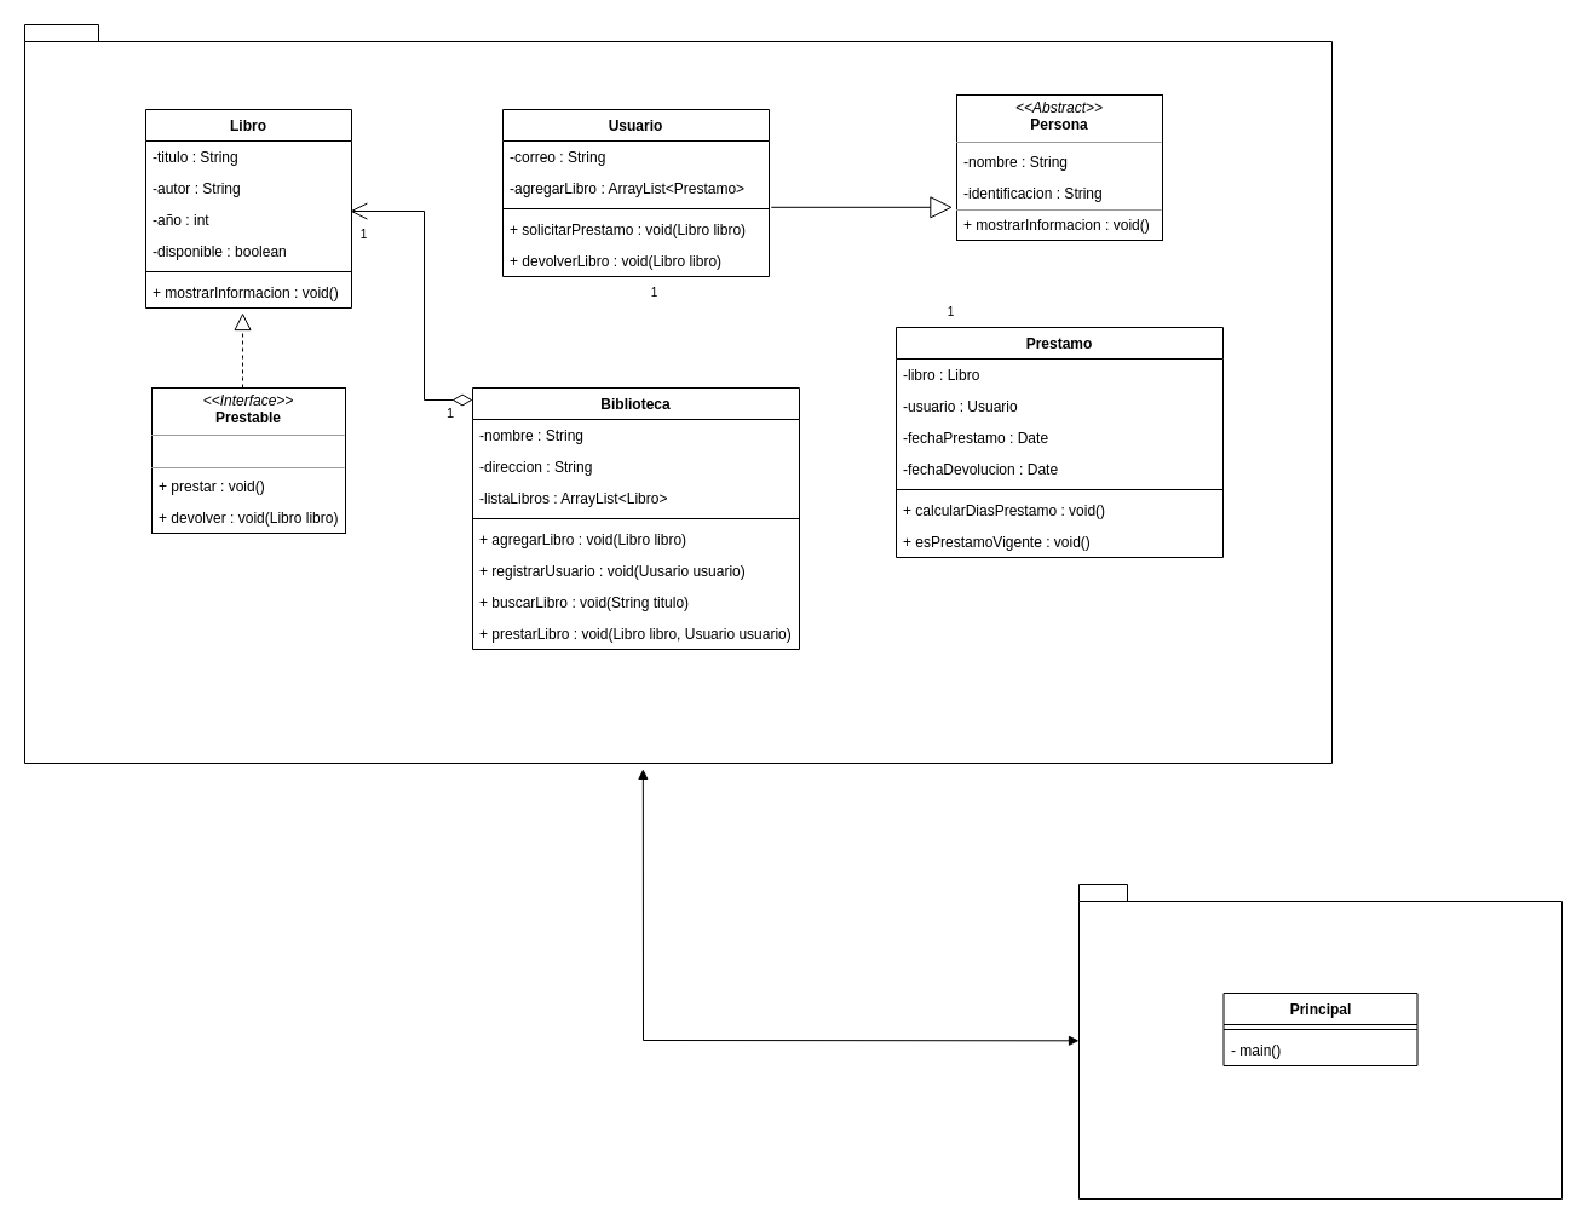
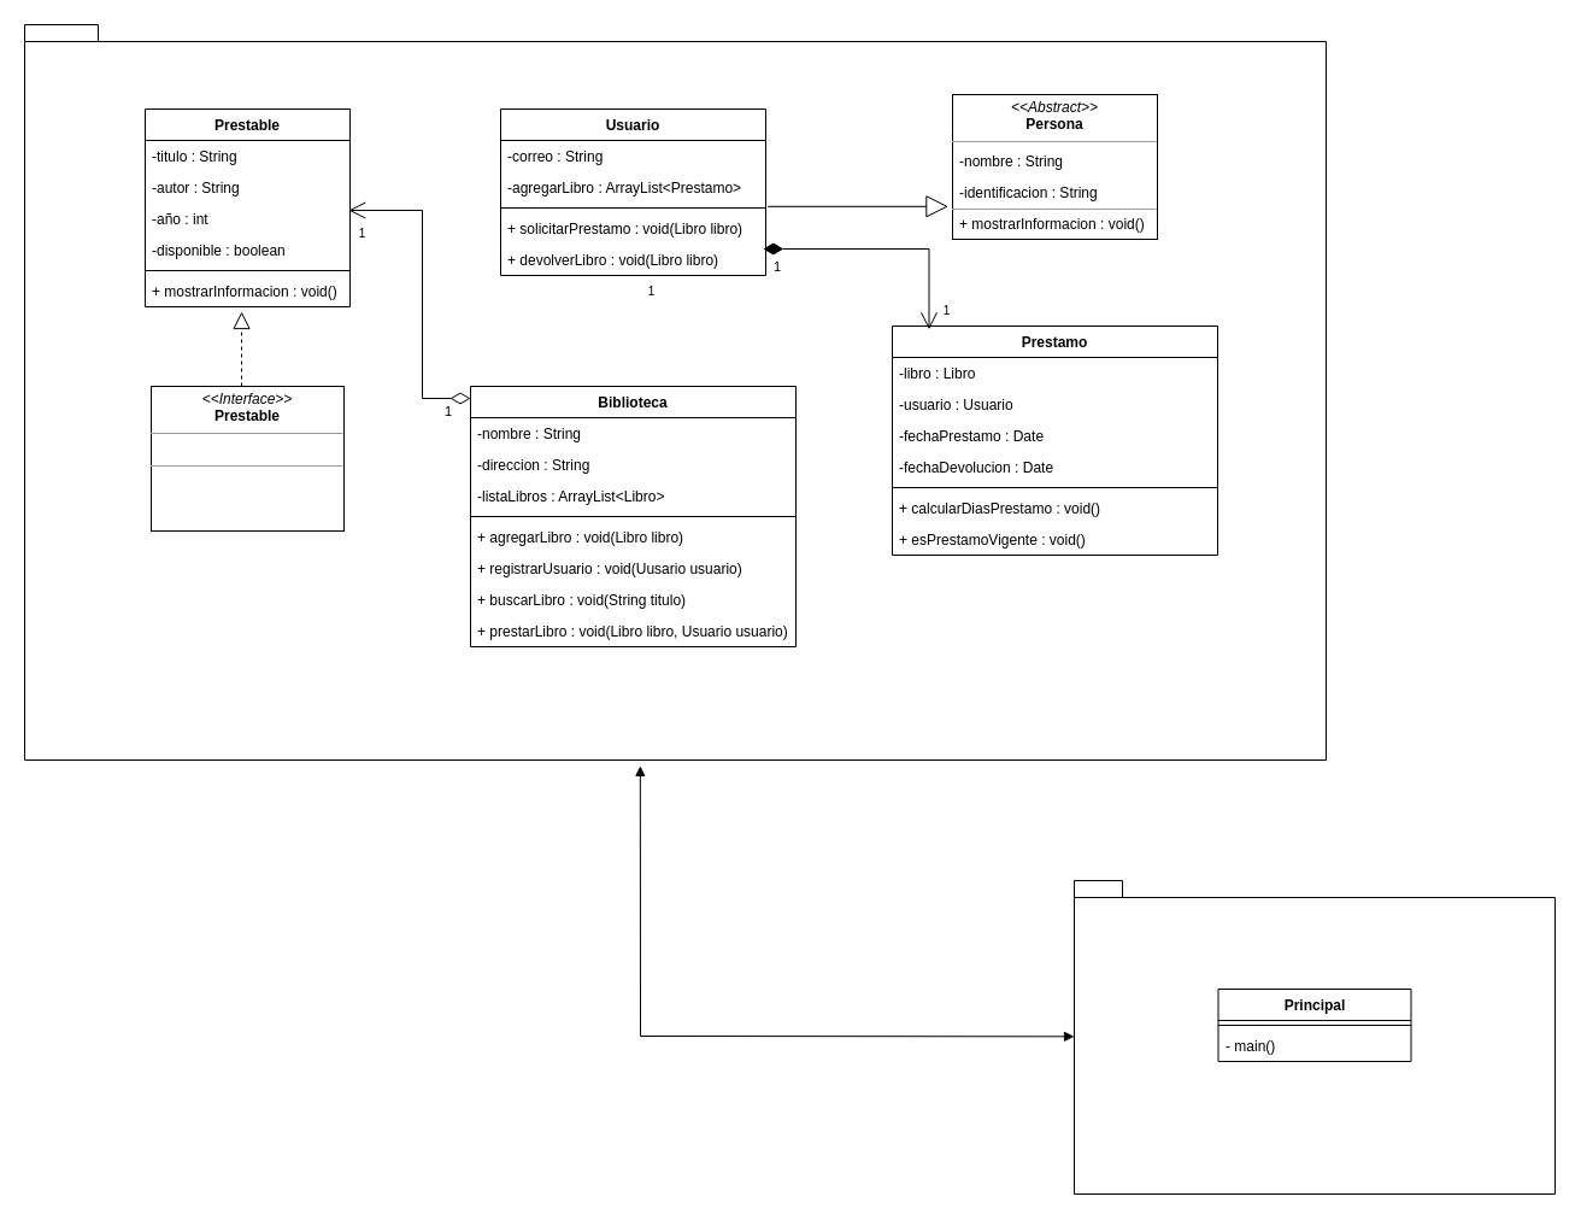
  <mxCell id="0" />
  <mxCell id="1" parent="0" />
  <mxCell id="2" value="" style="shape=folder;fontStyle=1;spacingTop=10;tabWidth=40;tabHeight=14;tabPosition=left;html=1;whiteSpace=wrap;" vertex="1" parent="1"><mxGeometry x="20" y="20" width="1080" height="610" as="geometry" /></mxCell>
  <mxCell id="3" value="Biblioteca" style="swimlane;fontStyle=1;align=center;verticalAlign=top;childLayout=stackLayout;horizontal=1;startSize=26;horizontalStack=0;resizeParent=1;resizeParentMax=0;resizeLast=0;collapsible=1;marginBottom=0;whiteSpace=wrap;html=1;" vertex="1" parent="1"><mxGeometry x="390" y="320" width="270" height="216" as="geometry" /></mxCell>
  <mxCell id="4" value="1" style="endArrow=open;html=1;endSize=12;startArrow=diamondThin;startSize=14;startFill=0;edgeStyle=orthogonalEdgeStyle;align=left;verticalAlign=bottom;rounded=0;entryX=0.993;entryY=0.231;entryDx=0;entryDy=0;entryPerimeter=0;" edge="1" parent="3" target="30"><mxGeometry x="-0.818" y="20" relative="1" as="geometry"><mxPoint y="10" as="sourcePoint" /><mxPoint x="200" y="10" as="targetPoint" /><Array as="points"><mxPoint x="-40" y="10" /><mxPoint x="-40" y="-146" /></Array><mxPoint as="offset" /></mxGeometry></mxCell>
  <mxCell id="5" value="-nombre : String" style="text;strokeColor=none;fillColor=none;align=left;verticalAlign=top;spacingLeft=4;spacingRight=4;overflow=hidden;rotatable=0;points=[[0,0.5],[1,0.5]];portConstraint=eastwest;whiteSpace=wrap;html=1;" vertex="1" parent="3"><mxGeometry y="26" width="270" height="26" as="geometry" /></mxCell>
  <mxCell id="6" value="-direccion : String" style="text;strokeColor=none;fillColor=none;align=left;verticalAlign=top;spacingLeft=4;spacingRight=4;overflow=hidden;rotatable=0;points=[[0,0.5],[1,0.5]];portConstraint=eastwest;whiteSpace=wrap;html=1;" vertex="1" parent="3"><mxGeometry y="52" width="270" height="26" as="geometry" /></mxCell>
  <mxCell id="7" value="-listaLibros : ArrayList&amp;lt;Libro&amp;gt;" style="text;strokeColor=none;fillColor=none;align=left;verticalAlign=top;spacingLeft=4;spacingRight=4;overflow=hidden;rotatable=0;points=[[0,0.5],[1,0.5]];portConstraint=eastwest;whiteSpace=wrap;html=1;" vertex="1" parent="3"><mxGeometry y="78" width="270" height="26" as="geometry" /></mxCell>
  <mxCell id="8" value="" style="line;strokeWidth=1;fillColor=none;align=left;verticalAlign=middle;spacingTop=-1;spacingLeft=3;spacingRight=3;rotatable=0;labelPosition=right;points=[];portConstraint=eastwest;strokeColor=inherit;" vertex="1" parent="3"><mxGeometry y="104" width="270" height="8" as="geometry" /></mxCell>
  <mxCell id="9" value="+ agregarLibro : void(Libro libro)" style="text;strokeColor=none;fillColor=none;align=left;verticalAlign=top;spacingLeft=4;spacingRight=4;overflow=hidden;rotatable=0;points=[[0,0.5],[1,0.5]];portConstraint=eastwest;whiteSpace=wrap;html=1;" vertex="1" parent="3"><mxGeometry y="112" width="270" height="26" as="geometry" /></mxCell>
  <mxCell id="10" value="+ registrarUsuario : void(Uusario usuario)" style="text;strokeColor=none;fillColor=none;align=left;verticalAlign=top;spacingLeft=4;spacingRight=4;overflow=hidden;rotatable=0;points=[[0,0.5],[1,0.5]];portConstraint=eastwest;whiteSpace=wrap;html=1;" vertex="1" parent="3"><mxGeometry y="138" width="270" height="26" as="geometry" /></mxCell>
  <mxCell id="11" value="+ buscarLibro : void(String titulo)" style="text;strokeColor=none;fillColor=none;align=left;verticalAlign=top;spacingLeft=4;spacingRight=4;overflow=hidden;rotatable=0;points=[[0,0.5],[1,0.5]];portConstraint=eastwest;whiteSpace=wrap;html=1;" vertex="1" parent="3"><mxGeometry y="164" width="270" height="26" as="geometry" /></mxCell>
  <mxCell id="12" value="+ prestarLibro : void(Libro libro, Usuario usuario)" style="text;strokeColor=none;fillColor=none;align=left;verticalAlign=top;spacingLeft=4;spacingRight=4;overflow=hidden;rotatable=0;points=[[0,0.5],[1,0.5]];portConstraint=eastwest;whiteSpace=wrap;html=1;" vertex="1" parent="3"><mxGeometry y="190" width="270" height="26" as="geometry" /></mxCell>
  <mxCell id="13" value="&lt;p style=&quot;margin:0px;margin-top:4px;text-align:center;&quot;&gt;&lt;i&gt;&amp;lt;&amp;lt;Abstract&amp;gt;&amp;gt;&lt;/i&gt;&lt;br&gt;&lt;b&gt;Persona&lt;/b&gt;&lt;/p&gt;&lt;hr size=&quot;1&quot;&gt;&lt;p style=&quot;margin:0px;margin-left:4px;&quot;&gt;&lt;br&gt;&lt;/p&gt;&lt;p style=&quot;margin:0px;margin-left:4px;&quot;&gt;&lt;br&gt;&lt;/p&gt;&lt;p style=&quot;margin:0px;margin-left:4px;&quot;&gt;&lt;br&gt;&lt;/p&gt;&lt;hr size=&quot;1&quot;&gt;&lt;p style=&quot;margin:0px;margin-left:4px;&quot;&gt;&lt;br&gt;&lt;/p&gt;" style="verticalAlign=top;align=left;overflow=fill;fontSize=12;fontFamily=Helvetica;html=1;whiteSpace=wrap;" vertex="1" parent="1"><mxGeometry x="790" y="78" width="170" height="120" as="geometry" /></mxCell>
  <mxCell id="14" value="-identificacion : String" style="text;strokeColor=none;fillColor=none;align=left;verticalAlign=top;spacingLeft=4;spacingRight=4;overflow=hidden;rotatable=0;points=[[0,0.5],[1,0.5]];portConstraint=eastwest;whiteSpace=wrap;html=1;" vertex="1" parent="1"><mxGeometry x="790" y="146" width="170" height="26" as="geometry" /></mxCell>
  <mxCell id="15" value="-nombre : String" style="text;strokeColor=none;fillColor=none;align=left;verticalAlign=top;spacingLeft=4;spacingRight=4;overflow=hidden;rotatable=0;points=[[0,0.5],[1,0.5]];portConstraint=eastwest;whiteSpace=wrap;html=1;" vertex="1" parent="1"><mxGeometry x="790" y="120" width="170" height="26" as="geometry" /></mxCell>
  <mxCell id="16" value="+ mostrarInformacion : void()" style="text;strokeColor=none;fillColor=none;align=left;verticalAlign=top;spacingLeft=4;spacingRight=4;overflow=hidden;rotatable=0;points=[[0,0.5],[1,0.5]];portConstraint=eastwest;whiteSpace=wrap;html=1;" vertex="1" parent="1"><mxGeometry x="790" y="172" width="170" height="26" as="geometry" /></mxCell>
  <mxCell id="17" value="Usuario" style="swimlane;fontStyle=1;align=center;verticalAlign=top;childLayout=stackLayout;horizontal=1;startSize=26;horizontalStack=0;resizeParent=1;resizeParentMax=0;resizeLast=0;collapsible=1;marginBottom=0;whiteSpace=wrap;html=1;" vertex="1" parent="1"><mxGeometry x="415" y="90" width="220" height="138" as="geometry" /></mxCell>
  <mxCell id="18" value="-correo : String" style="text;strokeColor=none;fillColor=none;align=left;verticalAlign=top;spacingLeft=4;spacingRight=4;overflow=hidden;rotatable=0;points=[[0,0.5],[1,0.5]];portConstraint=eastwest;whiteSpace=wrap;html=1;" vertex="1" parent="17"><mxGeometry y="26" width="220" height="26" as="geometry" /></mxCell>
  <mxCell id="19" value="-agregarLibro : ArrayList&amp;lt;Prestamo&amp;gt;" style="text;strokeColor=none;fillColor=none;align=left;verticalAlign=top;spacingLeft=4;spacingRight=4;overflow=hidden;rotatable=0;points=[[0,0.5],[1,0.5]];portConstraint=eastwest;whiteSpace=wrap;html=1;" vertex="1" parent="17"><mxGeometry y="52" width="220" height="26" as="geometry" /></mxCell>
  <mxCell id="20" value="" style="line;strokeWidth=1;fillColor=none;align=left;verticalAlign=middle;spacingTop=-1;spacingLeft=3;spacingRight=3;rotatable=0;labelPosition=right;points=[];portConstraint=eastwest;strokeColor=inherit;" vertex="1" parent="17"><mxGeometry y="78" width="220" height="8" as="geometry" /></mxCell>
  <mxCell id="21" value="+ solicitarPrestamo : void(Libro libro)" style="text;strokeColor=none;fillColor=none;align=left;verticalAlign=top;spacingLeft=4;spacingRight=4;overflow=hidden;rotatable=0;points=[[0,0.5],[1,0.5]];portConstraint=eastwest;whiteSpace=wrap;html=1;" vertex="1" parent="17"><mxGeometry y="86" width="220" height="26" as="geometry" /></mxCell>
  <mxCell id="22" value="+ devolverLibro : void(Libro libro)" style="text;strokeColor=none;fillColor=none;align=left;verticalAlign=top;spacingLeft=4;spacingRight=4;overflow=hidden;rotatable=0;points=[[0,0.5],[1,0.5]];portConstraint=eastwest;whiteSpace=wrap;html=1;" vertex="1" parent="17"><mxGeometry y="112" width="220" height="26" as="geometry" /></mxCell>
  <mxCell id="23" value="" style="endArrow=block;endSize=16;endFill=0;html=1;rounded=0;exitX=1.008;exitY=1.108;exitDx=0;exitDy=0;exitPerimeter=0;entryX=-0.021;entryY=-0.046;entryDx=0;entryDy=0;entryPerimeter=0;" edge="1" parent="1" source="19" target="16"><mxGeometry width="160" relative="1" as="geometry"><mxPoint x="220" y="360" as="sourcePoint" /><mxPoint x="380" y="360" as="targetPoint" /><Array as="points" /></mxGeometry></mxCell>
  <mxCell id="24" value="&lt;p style=&quot;margin:0px;margin-top:4px;text-align:center;&quot;&gt;&lt;i&gt;&amp;lt;&amp;lt;Interface&amp;gt;&amp;gt;&lt;/i&gt;&lt;br&gt;&lt;b&gt;Prestable&lt;/b&gt;&lt;/p&gt;&lt;hr size=&quot;1&quot;&gt;&lt;p style=&quot;margin:0px;margin-left:4px;&quot;&gt;&lt;br&gt;&lt;/p&gt;&lt;hr size=&quot;1&quot;&gt;&lt;p style=&quot;margin:0px;margin-left:4px;&quot;&gt;&lt;br&gt;&lt;/p&gt;" style="verticalAlign=top;align=left;overflow=fill;fontSize=12;fontFamily=Helvetica;html=1;whiteSpace=wrap;" vertex="1" parent="1"><mxGeometry x="125" y="320" width="160" height="120" as="geometry" /></mxCell>
- <mxCell id="25" value="+ prestar : void()" style="text;strokeColor=none;fillColor=none;align=left;verticalAlign=top;spacingLeft=4;spacingRight=4;overflow=hidden;rotatable=0;points=[[0,0.5],[1,0.5]];portConstraint=eastwest;whiteSpace=wrap;html=1;" vertex="1" parent="1"><mxGeometry x="125" y="388" width="160" height="26" as="geometry" /></mxCell>
- <mxCell id="26" value="+ devolver : void(Libro libro)" style="text;strokeColor=none;fillColor=none;align=left;verticalAlign=top;spacingLeft=4;spacingRight=4;overflow=hidden;rotatable=0;points=[[0,0.5],[1,0.5]];portConstraint=eastwest;whiteSpace=wrap;html=1;" vertex="1" parent="1"><mxGeometry x="125" y="414" width="160" height="26" as="geometry" /></mxCell>
- <mxCell id="27" value="Libro" style="swimlane;fontStyle=1;align=center;verticalAlign=top;childLayout=stackLayout;horizontal=1;startSize=26;horizontalStack=0;resizeParent=1;resizeParentMax=0;resizeLast=0;collapsible=1;marginBottom=0;whiteSpace=wrap;html=1;" vertex="1" parent="1"><mxGeometry x="120" y="90" width="170" height="164" as="geometry" /></mxCell>
+ <mxCell id="27" value="Prestable" style="swimlane;fontStyle=1;align=center;verticalAlign=top;childLayout=stackLayout;horizontal=1;startSize=26;horizontalStack=0;resizeParent=1;resizeParentMax=0;resizeLast=0;collapsible=1;marginBottom=0;whiteSpace=wrap;html=1;" vertex="1" parent="1"><mxGeometry x="120" y="90" width="170" height="164" as="geometry" /></mxCell>
  <mxCell id="28" value="-titulo : String" style="text;strokeColor=none;fillColor=none;align=left;verticalAlign=top;spacingLeft=4;spacingRight=4;overflow=hidden;rotatable=0;points=[[0,0.5],[1,0.5]];portConstraint=eastwest;whiteSpace=wrap;html=1;" vertex="1" parent="27"><mxGeometry y="26" width="170" height="26" as="geometry" /></mxCell>
  <mxCell id="29" value="-autor : String" style="text;strokeColor=none;fillColor=none;align=left;verticalAlign=top;spacingLeft=4;spacingRight=4;overflow=hidden;rotatable=0;points=[[0,0.5],[1,0.5]];portConstraint=eastwest;whiteSpace=wrap;html=1;" vertex="1" parent="27"><mxGeometry y="52" width="170" height="26" as="geometry" /></mxCell>
  <mxCell id="30" value="-año : int" style="text;strokeColor=none;fillColor=none;align=left;verticalAlign=top;spacingLeft=4;spacingRight=4;overflow=hidden;rotatable=0;points=[[0,0.5],[1,0.5]];portConstraint=eastwest;whiteSpace=wrap;html=1;" vertex="1" parent="27"><mxGeometry y="78" width="170" height="26" as="geometry" /></mxCell>
  <mxCell id="31" value="-disponible : boolean" style="text;strokeColor=none;fillColor=none;align=left;verticalAlign=top;spacingLeft=4;spacingRight=4;overflow=hidden;rotatable=0;points=[[0,0.5],[1,0.5]];portConstraint=eastwest;whiteSpace=wrap;html=1;" vertex="1" parent="27"><mxGeometry y="104" width="170" height="26" as="geometry" /></mxCell>
  <mxCell id="32" value="" style="line;strokeWidth=1;fillColor=none;align=left;verticalAlign=middle;spacingTop=-1;spacingLeft=3;spacingRight=3;rotatable=0;labelPosition=right;points=[];portConstraint=eastwest;strokeColor=inherit;" vertex="1" parent="27"><mxGeometry y="130" width="170" height="8" as="geometry" /></mxCell>
  <mxCell id="33" value="+ mostrarInformacion : void()" style="text;strokeColor=none;fillColor=none;align=left;verticalAlign=top;spacingLeft=4;spacingRight=4;overflow=hidden;rotatable=0;points=[[0,0.5],[1,0.5]];portConstraint=eastwest;whiteSpace=wrap;html=1;" vertex="1" parent="27"><mxGeometry y="138" width="170" height="26" as="geometry" /></mxCell>
  <mxCell id="34" value="Prestamo" style="swimlane;fontStyle=1;align=center;verticalAlign=top;childLayout=stackLayout;horizontal=1;startSize=26;horizontalStack=0;resizeParent=1;resizeParentMax=0;resizeLast=0;collapsible=1;marginBottom=0;whiteSpace=wrap;html=1;" vertex="1" parent="1"><mxGeometry x="740" y="270" width="270" height="190" as="geometry" /></mxCell>
  <mxCell id="35" value="-libro : Libro" style="text;strokeColor=none;fillColor=none;align=left;verticalAlign=top;spacingLeft=4;spacingRight=4;overflow=hidden;rotatable=0;points=[[0,0.5],[1,0.5]];portConstraint=eastwest;whiteSpace=wrap;html=1;" vertex="1" parent="34"><mxGeometry y="26" width="270" height="26" as="geometry" /></mxCell>
  <mxCell id="36" value="-usuario : Usuario" style="text;strokeColor=none;fillColor=none;align=left;verticalAlign=top;spacingLeft=4;spacingRight=4;overflow=hidden;rotatable=0;points=[[0,0.5],[1,0.5]];portConstraint=eastwest;whiteSpace=wrap;html=1;" vertex="1" parent="34"><mxGeometry y="52" width="270" height="26" as="geometry" /></mxCell>
  <mxCell id="37" value="-fechaPrestamo : Date" style="text;strokeColor=none;fillColor=none;align=left;verticalAlign=top;spacingLeft=4;spacingRight=4;overflow=hidden;rotatable=0;points=[[0,0.5],[1,0.5]];portConstraint=eastwest;whiteSpace=wrap;html=1;" vertex="1" parent="34"><mxGeometry y="78" width="270" height="26" as="geometry" /></mxCell>
  <mxCell id="38" value="-fechaDevolucion : Date" style="text;strokeColor=none;fillColor=none;align=left;verticalAlign=top;spacingLeft=4;spacingRight=4;overflow=hidden;rotatable=0;points=[[0,0.5],[1,0.5]];portConstraint=eastwest;whiteSpace=wrap;html=1;" vertex="1" parent="34"><mxGeometry y="104" width="270" height="26" as="geometry" /></mxCell>
  <mxCell id="39" value="" style="line;strokeWidth=1;fillColor=none;align=left;verticalAlign=middle;spacingTop=-1;spacingLeft=3;spacingRight=3;rotatable=0;labelPosition=right;points=[];portConstraint=eastwest;strokeColor=inherit;" vertex="1" parent="34"><mxGeometry y="130" width="270" height="8" as="geometry" /></mxCell>
  <mxCell id="40" value="+ calcularDiasPrestamo : void()" style="text;strokeColor=none;fillColor=none;align=left;verticalAlign=top;spacingLeft=4;spacingRight=4;overflow=hidden;rotatable=0;points=[[0,0.5],[1,0.5]];portConstraint=eastwest;whiteSpace=wrap;html=1;" vertex="1" parent="34"><mxGeometry y="138" width="270" height="26" as="geometry" /></mxCell>
  <mxCell id="41" value="+ esPrestamoVigente : void()" style="text;strokeColor=none;fillColor=none;align=left;verticalAlign=top;spacingLeft=4;spacingRight=4;overflow=hidden;rotatable=0;points=[[0,0.5],[1,0.5]];portConstraint=eastwest;whiteSpace=wrap;html=1;" vertex="1" parent="34"><mxGeometry y="164" width="270" height="26" as="geometry" /></mxCell>
  <mxCell id="42" value="" style="endArrow=block;dashed=1;endFill=0;endSize=12;html=1;rounded=0;entryX=0.471;entryY=1.154;entryDx=0;entryDy=0;entryPerimeter=0;" edge="1" parent="1" target="33"><mxGeometry width="160" relative="1" as="geometry"><mxPoint x="200" y="320" as="sourcePoint" /><mxPoint x="200" y="250" as="targetPoint" /></mxGeometry></mxCell>
  <mxCell id="43" value="&lt;span style=&quot;font-weight: 400;&quot;&gt;&lt;font style=&quot;font-size: 10px;&quot;&gt;1&lt;/font&gt;&lt;/span&gt;" style="text;align=center;fontStyle=1;verticalAlign=middle;spacingLeft=3;spacingRight=3;strokeColor=none;rotatable=0;points=[[0,0.5],[1,0.5]];portConstraint=eastwest;html=1;" vertex="1" parent="1"><mxGeometry x="260" y="180" width="80" height="26" as="geometry" /></mxCell>
  <mxCell id="44" value="&lt;span style=&quot;font-weight: 400;&quot;&gt;&lt;font style=&quot;font-size: 10px;&quot;&gt;1&lt;/font&gt;&lt;/span&gt;" style="text;align=center;fontStyle=1;verticalAlign=middle;spacingLeft=3;spacingRight=3;strokeColor=none;rotatable=0;points=[[0,0.5],[1,0.5]];portConstraint=eastwest;html=1;" vertex="1" parent="1"><mxGeometry x="500" y="228" width="80" height="26" as="geometry" /></mxCell>
+ <mxCell id="45" value="1" style="endArrow=open;html=1;endSize=12;startArrow=diamondThin;startSize=14;startFill=1;edgeStyle=orthogonalEdgeStyle;align=left;verticalAlign=bottom;rounded=0;exitX=0.99;exitY=0.154;exitDx=0;exitDy=0;exitPerimeter=0;entryX=0.113;entryY=0.015;entryDx=0;entryDy=0;entryPerimeter=0;" edge="1" parent="1" source="22" target="34"><mxGeometry x="-0.93" y="-24" relative="1" as="geometry"><mxPoint x="670" y="200" as="sourcePoint" /><mxPoint x="830" y="270" as="targetPoint" /><Array as="points"><mxPoint x="770" y="206" /></Array><mxPoint as="offset" /></mxGeometry></mxCell>
  <mxCell id="46" value="&lt;span style=&quot;font-weight: 400;&quot;&gt;&lt;font style=&quot;font-size: 10px;&quot;&gt;1&lt;/font&gt;&lt;/span&gt;" style="text;align=center;fontStyle=1;verticalAlign=middle;spacingLeft=3;spacingRight=3;strokeColor=none;rotatable=0;points=[[0,0.5],[1,0.5]];portConstraint=eastwest;html=1;" vertex="1" parent="1"><mxGeometry x="770" y="244" width="30" height="26" as="geometry" /></mxCell>
  <mxCell id="47" value="" style="shape=folder;fontStyle=1;spacingTop=10;tabWidth=40;tabHeight=14;tabPosition=left;html=1;whiteSpace=wrap;" vertex="1" parent="1"><mxGeometry x="891" y="730" width="399" height="260" as="geometry" /></mxCell>
  <mxCell id="48" value="Principal" style="swimlane;fontStyle=1;align=center;verticalAlign=top;childLayout=stackLayout;horizontal=1;startSize=26;horizontalStack=0;resizeParent=1;resizeParentMax=0;resizeLast=0;collapsible=1;marginBottom=0;whiteSpace=wrap;html=1;" vertex="1" parent="1"><mxGeometry x="1010.5" y="820" width="160" height="60" as="geometry" /></mxCell>
  <mxCell id="49" value="" style="line;strokeWidth=1;fillColor=none;align=left;verticalAlign=middle;spacingTop=-1;spacingLeft=3;spacingRight=3;rotatable=0;labelPosition=right;points=[];portConstraint=eastwest;strokeColor=inherit;" vertex="1" parent="48"><mxGeometry y="26" width="160" height="8" as="geometry" /></mxCell>
  <mxCell id="50" value="- main()" style="text;strokeColor=none;fillColor=none;align=left;verticalAlign=top;spacingLeft=4;spacingRight=4;overflow=hidden;rotatable=0;points=[[0,0.5],[1,0.5]];portConstraint=eastwest;whiteSpace=wrap;html=1;" vertex="1" parent="48"><mxGeometry y="34" width="160" height="26" as="geometry" /></mxCell>
  <mxCell id="51" value="" style="endArrow=block;startArrow=block;endFill=1;startFill=1;html=1;rounded=0;exitX=0.473;exitY=1.008;exitDx=0;exitDy=0;exitPerimeter=0;" edge="1" parent="1" source="2"><mxGeometry width="160" relative="1" as="geometry"><mxPoint x="530" y="859" as="sourcePoint" /><mxPoint x="891" y="859.33" as="targetPoint" /><Array as="points"><mxPoint x="531" y="859" /></Array></mxGeometry></mxCell>
